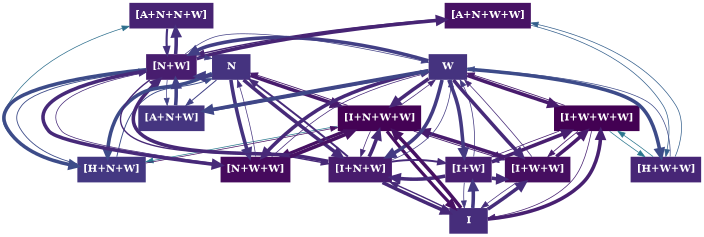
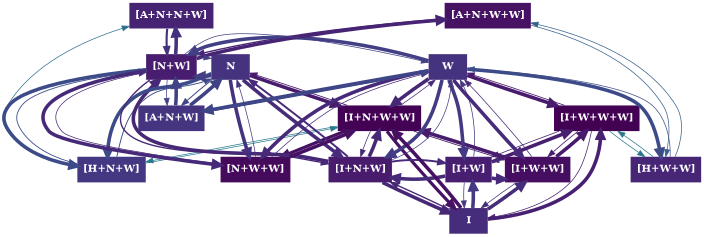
  strict digraph {
    nodesep=0.25
    rankdir=TB
    ranksep=0.5
    node [fillcolor="#45337f" shape=plaintext style=filled]
    edge [color="#481b6d" penwidth=4.999999999999828 weight=2.]
    n1 [fillcolor="#472373" label=<         <TABLE BORDER="0" CELLBORDER="0" CELLSPACING="0" CELLPADDING="0">           <TR>             <TD><FONT COLOR="#ffffff"><b>[A+N+N+W]</b></FONT></TD>           </TR>         </TABLE>         >]
    n2 [fillcolor="#471264" label=<         <TABLE BORDER="0" CELLBORDER="0" CELLSPACING="0" CELLPADDING="0">           <TR>             <TD><FONT COLOR="#ffffff"><b>[A+N+W+W]</b></FONT></TD>           </TR>         </TABLE>         >]
    n3 [fillcolor="#440255" label=<         <TABLE BORDER="0" CELLBORDER="0" CELLSPACING="0" CELLPADDING="0">           <TR>             <TD><FONT COLOR="#ffffff"><b>[I+N+W+W]</b></FONT></TD>           </TR>         </TABLE>         >]
    n4 [fillcolor="#430153" label=<         <TABLE BORDER="0" CELLBORDER="0" CELLSPACING="0" CELLPADDING="0">           <TR>             <TD><FONT COLOR="#ffffff"><b>[I+W+W+W]</b></FONT></TD>           </TR>         </TABLE>         >]
    n5 [fillcolor="#443882" label=<         <TABLE BORDER="0" CELLBORDER="0" CELLSPACING="0" CELLPADDING="0">           <TR>             <TD><FONT COLOR="#ffffff"><b>[H+N+W]</b></FONT></TD>           </TR>         </TABLE>         >]
    n6 [fillcolor="#472676" label=<         <TABLE BORDER="0" CELLBORDER="0" CELLSPACING="0" CELLPADDING="0">           <TR>             <TD><FONT COLOR="#ffffff"><b>[H+W+W]</b></FONT></TD>           </TR>         </TABLE>         >]
    n7 [fillcolor="#481e70" label=<         <TABLE BORDER="0" CELLBORDER="0" CELLSPACING="0" CELLPADDING="0">           <TR>             <TD><FONT COLOR="#ffffff"><b>[I+W]</b></FONT></TD>           </TR>         </TABLE>         >]
    n8 [fillcolor="#460e60" label=<         <TABLE BORDER="0" CELLBORDER="0" CELLSPACING="0" CELLPADDING="0">           <TR>             <TD><FONT COLOR="#ffffff"><b>[I+W+W]</b></FONT></TD>           </TR>         </TABLE>         >]
    n9 [fillcolor="#481b6d" label=<         <TABLE BORDER="0" CELLBORDER="0" CELLSPACING="0" CELLPADDING="0">           <TR>             <TD><FONT COLOR="#ffffff"><b>[I+N+W]</b></FONT></TD>           </TR>         </TABLE>         >]
    n10 [label=<         <TABLE BORDER="0" CELLBORDER="0" CELLSPACING="0" CELLPADDING="0">           <TR>             <TD><FONT COLOR="#ffffff"><b>N</b></FONT></TD>           </TR>         </TABLE>         >]
    n11 [label=<         <TABLE BORDER="0" CELLBORDER="0" CELLSPACING="0" CELLPADDING="0">           <TR>             <TD><FONT COLOR="#ffffff"><b>W</b></FONT></TD>           </TR>         </TABLE>         >]
    n12 [fillcolor="#481d6f" label=<         <TABLE BORDER="0" CELLBORDER="0" CELLSPACING="0" CELLPADDING="0">           <TR>             <TD><FONT COLOR="#ffffff"><b>[N+W]</b></FONT></TD>           </TR>         </TABLE>         >]
    n13 [fillcolor="#460a5d" label=<         <TABLE BORDER="0" CELLBORDER="0" CELLSPACING="0" CELLPADDING="0">           <TR>             <TD><FONT COLOR="#ffffff"><b>[N+W+W]</b></FONT></TD>           </TR>         </TABLE>         >]
    n14 [fillcolor="#462d7b" label=<         <TABLE BORDER="0" CELLBORDER="0" CELLSPACING="0" CELLPADDING="0">           <TR>             <TD><FONT COLOR="#ffffff"><b>I</b></FONT></TD>           </TR>         </TABLE>         >]
    n15 [fillcolor="#453580" label=<         <TABLE BORDER="0" CELLBORDER="0" CELLSPACING="0" CELLPADDING="0">           <TR>             <TD><FONT COLOR="#ffffff"><b>[A+N+W]</b></FONT></TD>           </TR>         </TABLE>         >]
    subgraph sub_1 {
      rank=same
      n1
      n2
    }
    subgraph sub_2 {
      rank=same
      n3
      n4
    }
    subgraph sub_3 {
      rank=same
      n5
      n6
    }
    subgraph sub_4 {
      rank=same
      n7
      n8
      n9
    }
    subgraph sub_5 {
      rank=same
      n10
      n11
      n12
    }
    n1 -> n12 [color="#46317e" penwidth=3.005393285956809]
    n2 -> n6 [color="#345f8c" penwidth=1.0000000029537122]
    n2 -> n12 [color="#472474" penwidth=1.9341924984319183]
    n3 -> n5 [color="#29798e" penwidth=1.0000000000000024]
    n3 -> n8 [penwidth=1.1994726049653288]
    n3 -> n9 [color="#472877" penwidth=1.0049633586106956]
    n3 -> n10 [penwidth=1.1994726049653288]
    n3 -> n11 [color="#472877" penwidth=1.0049633586106956]
    n3 -> n13 [color="#471163" penwidth=4.47222043573565]
    n3 -> n14 [color="#471163" penwidth=4.47222043573565]
    n4 -> n6 [color="#2a768e" penwidth=1.0000000000000062]
    n4 -> n7 [color="#481e6f" penwidth=1.059757176692206]
    n4 -> n8 [penwidth=1.1349700274395707]
    n4 -> n11 [penwidth=1.1349700274395707]
    n4 -> n14 [color="#482071" penwidth=1.0315744060813927]
    n5 -> n1 [color="#2d6f8d" penwidth=1.0000005755541777]
-   n5 -> n3 [color="#471163" penwidth=1.000000011131713]
+   n5 -> n3 [color="#29798e" penwidth=1.000000011131713]
    n5 -> n10 [color="#3d4b89" penwidth=1.3105383049083688]
    n5 -> n12 [color="#3d4c89" penwidth=1.2108506712764768]
    n6 -> n2 [color="#345f8c" penwidth=1.0000009190945094]
    n6 -> n4 [color="#2a768e" penwidth=1.0000000001659999]
    n6 -> n11 [color="#3d4b89" penwidth=1.0012988496366526]
    n7 -> n4 [color="#481e6f"]
    n7 -> n8 [color="#472a79" penwidth=4.9999999999999964]
    n7 -> n9 [color="#472a79" penwidth=4.9999999999999964]
    n7 -> n11 [color="#443982" penwidth=1.0513024158306516]
    n7 -> n14 [color="#443982" penwidth=1.0513024158306516]
    n8 -> n3 [penwidth=4.999999999999833]
    n8 -> n4 [penwidth=4.999999999999833]
    n8 -> n7 [color="#472a79" penwidth=1.0432869410997625]
    n8 -> n11 [color="#472a79" penwidth=1.0432869410997625]
    n8 -> n14 [color="#462d7b" penwidth=1.0227138394033595]
    n9 -> n3 [color="#472877" penwidth=5.0]
    n9 -> n7 [color="#472a79" penwidth=2.7396604959279105]
    n9 -> n10 [color="#472a79" penwidth=2.7396604959279105]
    n9 -> n11 [color="#433b83" penwidth=1.0113669998087327]
    n9 -> n12 [color="#472877" penwidth=5.0]
    n9 -> n14 [color="#472877" penwidth=5.0]
    n10 -> n3 [penwidth=4.999999999999833]
    n10 -> n5 [color="#3d4b89" penwidth=4.999999999999995]
    n10 -> n9 [color="#472a79" penwidth=4.9999999999999964]
    n10 -> n12 [color="#423f85"]
    n10 -> n13 [color="#45337f" penwidth=4.9999999999999964]
    n10 -> n15 [color="#414186" penwidth=1.388528714739428]
    n11 -> n3 [color="#472877" penwidth=5.0]
    n11 -> n4 [penwidth=4.999999999999833]
    n11 -> n6 [color="#3d4b89" penwidth=4.999999999999995]
    n11 -> n7 [color="#443982"]
    n11 -> n8 [color="#472a79" penwidth=4.9999999999999964]
    n11 -> n9 [color="#433b83"]
    n11 -> n12 [color="#423f85"]
    n11 -> n13 [color="#472979" penwidth=4.9999999999999964]
    n11 -> n15 [color="#3f4687" penwidth=4.9999999999998295]
    n12 -> n1 [color="#46317e" penwidth=4.9999999999999964]
    n12 -> n2 [color="#472474" penwidth=4.999999999999995]
    n12 -> n5 [color="#3d4c89"]
    n12 -> n9 [color="#472877" penwidth=1.9351375429216282]
    n12 -> n10 [color="#423f85" penwidth=1.0052162431627654]
    n12 -> n11 [color="#423f85" penwidth=1.0052162431627654]
    n12 -> n13 [color="#472979" penwidth=4.9999999999999964]
    n12 -> n15 [color="#414186" penwidth=1.0028201900423117]
    n13 -> n3 [color="#471163" penwidth=4.999999999999822]
    n13 -> n10 [color="#45337f" penwidth=1.0013048678211562]
    n13 -> n11 [color="#472979" penwidth=1.0244575446880577]
    n13 -> n12 [color="#472979" penwidth=1.0244575446880577]
    n14 -> n3 [color="#471163" penwidth=4.999999999999822]
    n14 -> n4 [color="#482071"]
    n14 -> n7 [color="#443982"]
    n14 -> n8 [color="#462d7b" penwidth=4.9999999999999964]
    n14 -> n9 [color="#472877" penwidth=1.9351375429216282]
+   n15 -> n10 [color="#414186"]
    n15 -> n11 [color="#3f4687" penwidth=1.7278193476396]
    n15 -> n12 [color="#414186"]
  }
